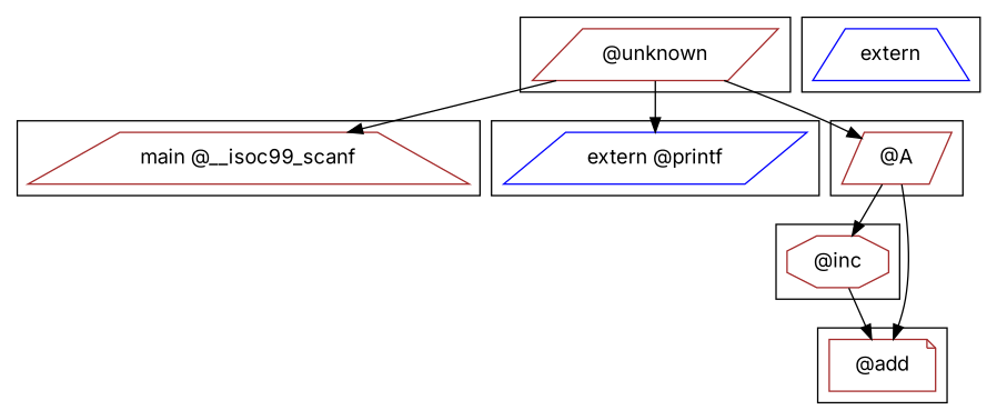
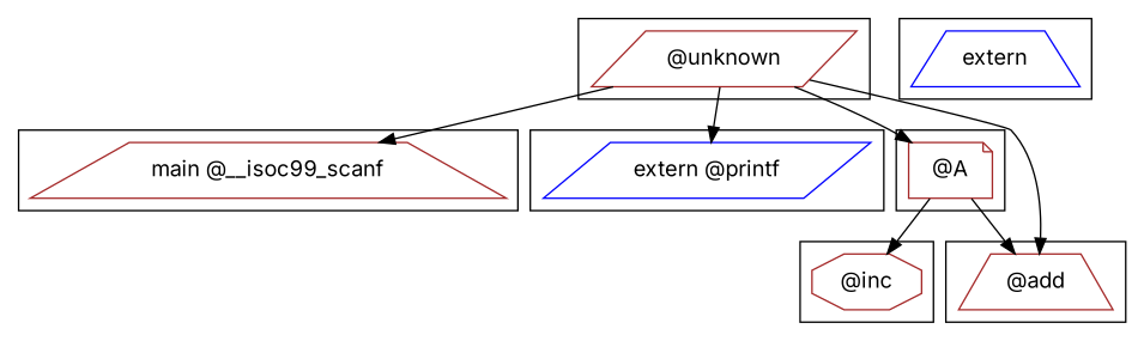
  digraph {
    fontname=Inter
    node [color=brown fontname=Inter shape=trapezium]
    edge [fontname=Inter]
    n1 [height=0.5 label="main @__isoc99_scanf" width=3.4005]
    n2 [height=0.5 label="@unknown" shape=parallelogram width=1.1791]
    n3 [color=blue height=0.5 label="extern @printf" shape=parallelogram width=2.1985]
-   n4 [height=0.5 label="@A" shape=parallelogram width=0.75]
+   n4 [height=0.5 label="@A" shape=note width=0.75]
    n5 [height=0.5 label="@inc" shape=octagon width=0.95065]
-   n6 [height=0.5 label="@add" shape=note width=1.0284]
+   n6 [height=0.5 label="@add" width=1.0284]
    n7 [color=blue height=0.5 label=extern width=1.4763]
    subgraph cluster_1 {
      n1
    }
    subgraph cluster_2 {
      n2
    }
    subgraph cluster_3 {
      n3
    }
    subgraph cluster_4 {
      n4
    }
    subgraph cluster_5 {
      n5
    }
    subgraph cluster_6 {
      n6
    }
    subgraph cluster_7 {
      n7
    }
    n2 -> n1
    n2 -> n3
    n2 -> n4
    n4 -> n5
    n4 -> n6
-   n5 -> n6
+   n2 -> n6
  }
